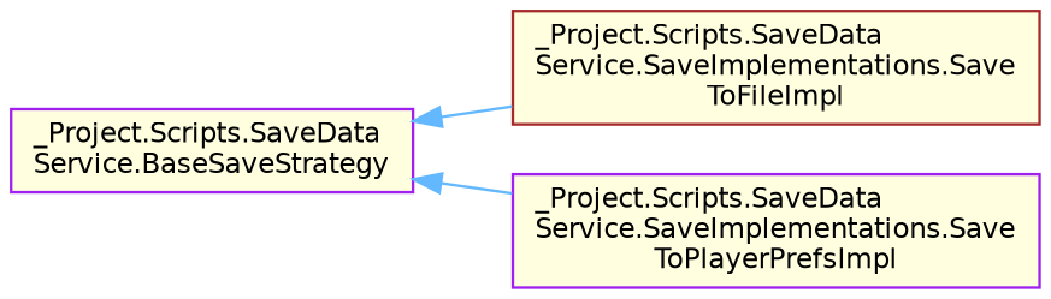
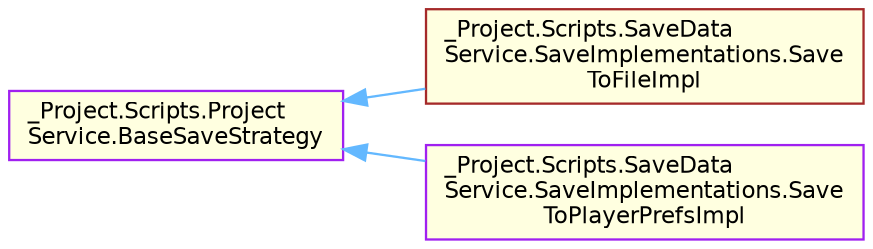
  digraph {
    rankdir=LR
    node [color=purple fillcolor=lightyellow fontname=Helvetica fontsize=10 shape=box style=filled]
    edge [color=steelblue1 dir=back fontname=Helvetica fontsize=10 labelfontname=Helvetica labelfontsize=10 style=solid]
-   n1 [fontcolor=black height=0.2 label="_Project.Scripts.SaveData\lService.BaseSaveStrategy" width=0.4]
+   n1 [fontcolor=black height=0.2 label="_Project.Scripts.Project\lService.BaseSaveStrategy" width=0.4]
    n2 [color=brown height=0.2 label="_Project.Scripts.SaveData\lService.SaveImplementations.Save\lToFileImpl" width=0.4]
    n3 [height=0.2 label="_Project.Scripts.SaveData\lService.SaveImplementations.Save\lToPlayerPrefsImpl" width=0.4]
    n1 -> n2
    n1 -> n3
  }
